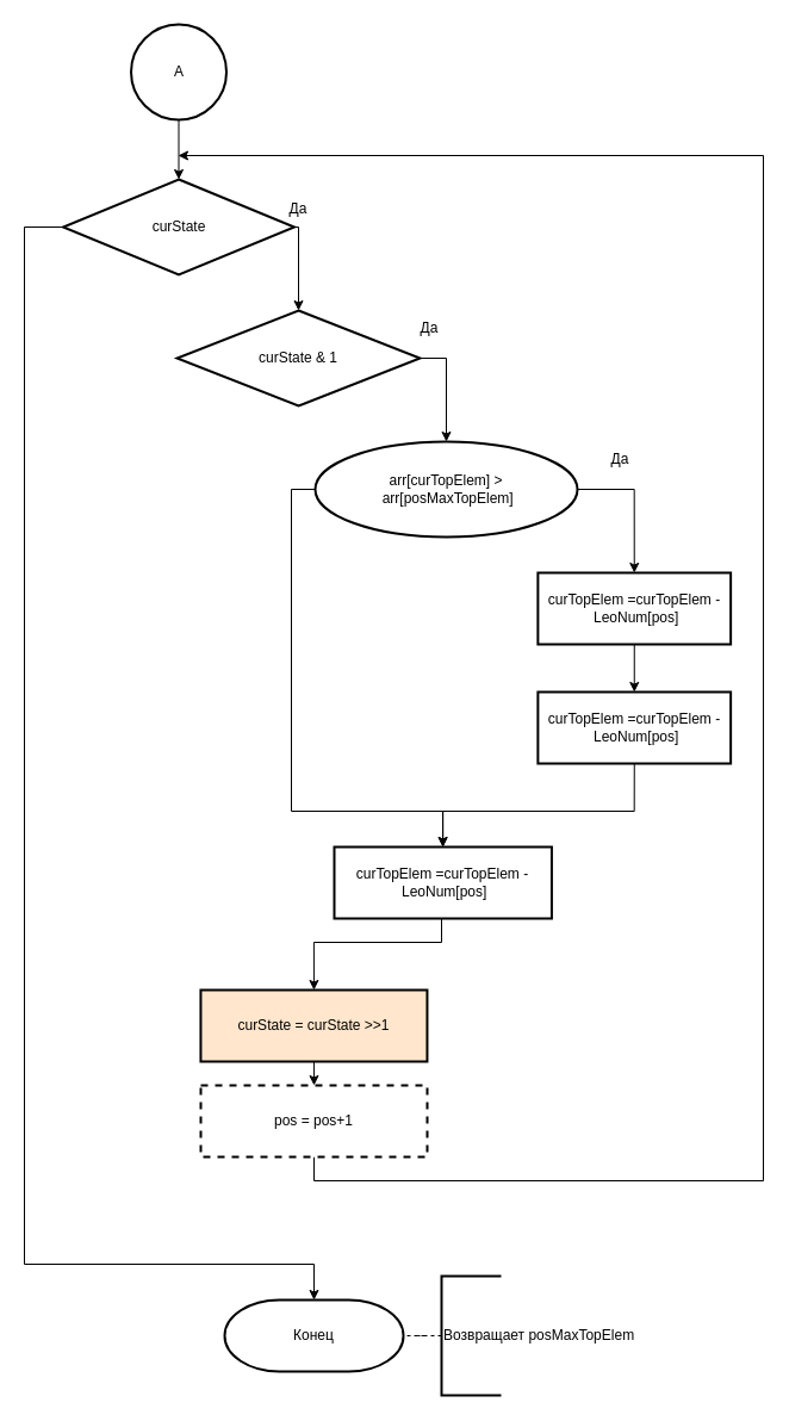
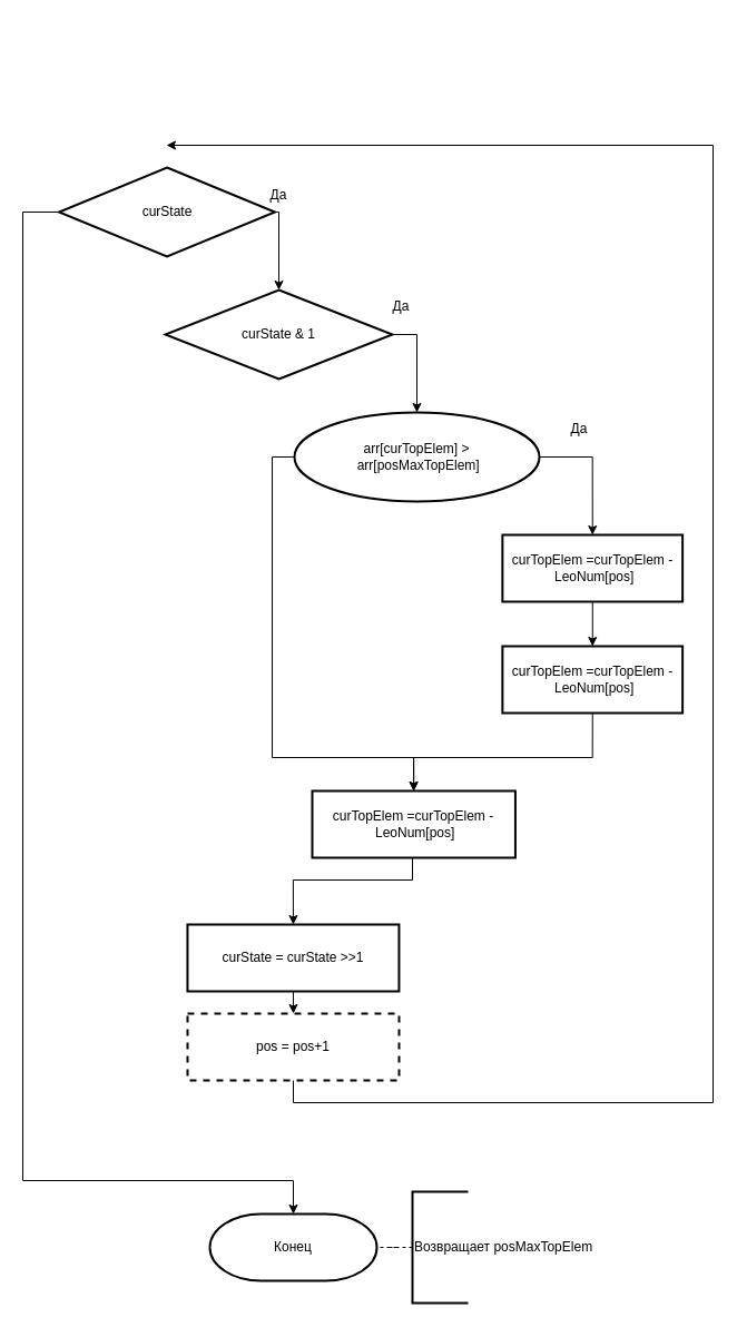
  <mxCell id="0" />
  <mxCell id="1" parent="0" />
  <mxCell id="2" value="Конец" style="strokeWidth=2;html=1;shape=mxgraph.flowchart.terminator;whiteSpace=wrap;" parent="1" vertex="1"><mxGeometry x="188" y="1090" width="150" height="60" as="geometry" /></mxCell>
- <mxCell id="3" style="edgeStyle=orthogonalEdgeStyle;rounded=0;orthogonalLoop=1;jettySize=auto;html=1;entryX=0.5;entryY=0;entryDx=0;entryDy=0;" parent="1" source="4" target="24" edge="1"><mxGeometry relative="1" as="geometry" /></mxCell>
- <mxCell id="4" value="А" style="ellipse;whiteSpace=wrap;html=1;aspect=fixed;strokeWidth=2;" parent="1" vertex="1"><mxGeometry x="109.51" y="20" width="80" height="80" as="geometry" /></mxCell>
  <mxCell id="5" style="edgeStyle=orthogonalEdgeStyle;rounded=0;orthogonalLoop=1;jettySize=auto;html=1;exitX=1;exitY=0.5;exitDx=0;exitDy=0;entryX=0.5;entryY=0;entryDx=0;entryDy=0;" parent="1" source="6" target="15" edge="1"><mxGeometry relative="1" as="geometry" /></mxCell>
  <mxCell id="6" value="curState &amp;amp; 1" style="rhombus;whiteSpace=wrap;html=1;strokeWidth=2;" parent="1" vertex="1"><mxGeometry x="148.03" y="260" width="203.94" height="80" as="geometry" /></mxCell>
  <mxCell id="7" style="edgeStyle=orthogonalEdgeStyle;rounded=0;orthogonalLoop=1;jettySize=auto;html=1;exitX=0.5;exitY=1;exitDx=0;exitDy=0;entryX=0.5;entryY=0;entryDx=0;entryDy=0;" edge="1" parent="1" source="8" target="10"><mxGeometry relative="1" as="geometry" /></mxCell>
- <mxCell id="8" value="curState = curState &amp;gt;&amp;gt;1" style="rounded=0;whiteSpace=wrap;html=1;absoluteArcSize=1;arcSize=14;strokeWidth=2;fillColor=#ffe6cc;" parent="1" vertex="1"><mxGeometry x="167.94" y="830" width="190" height="60" as="geometry" /></mxCell>
+ <mxCell id="8" value="curState = curState &amp;gt;&amp;gt;1" style="rounded=0;whiteSpace=wrap;html=1;absoluteArcSize=1;arcSize=14;strokeWidth=2;" parent="1" vertex="1"><mxGeometry x="167.94" y="830" width="190" height="60" as="geometry" /></mxCell>
  <mxCell id="9" style="edgeStyle=orthogonalEdgeStyle;rounded=0;orthogonalLoop=1;jettySize=auto;html=1;exitX=0.5;exitY=1;exitDx=0;exitDy=0;" parent="1" source="10" edge="1"><mxGeometry relative="1" as="geometry"><Array as="points"><mxPoint x="263" y="990" /><mxPoint x="640" y="990" /><mxPoint x="640" y="130" /><mxPoint x="150" y="130" /></Array><mxPoint x="149" y="130" as="targetPoint" /></mxGeometry></mxCell>
  <mxCell id="10" value="pos =&amp;nbsp;pos+1" style="rounded=0;whiteSpace=wrap;html=1;absoluteArcSize=1;arcSize=14;strokeWidth=2;dashed=1;" parent="1" vertex="1"><mxGeometry x="168" y="910" width="190" height="60" as="geometry" /></mxCell>
  <mxCell id="11" style="edgeStyle=orthogonalEdgeStyle;rounded=0;orthogonalLoop=1;jettySize=auto;html=1;exitX=0.5;exitY=1;exitDx=0;exitDy=0;entryX=0.5;entryY=0;entryDx=0;entryDy=0;" parent="1" source="12" target="8" edge="1"><mxGeometry relative="1" as="geometry"><Array as="points"><mxPoint x="370" y="790" /><mxPoint x="263" y="790" /></Array></mxGeometry></mxCell>
  <mxCell id="12" value="curTopElem =curTopElem -&lt;br&gt;&amp;nbsp;LeoNum[pos]" style="rounded=0;whiteSpace=wrap;html=1;absoluteArcSize=1;arcSize=14;strokeWidth=2;" parent="1" vertex="1"><mxGeometry x="280" y="710" width="182.44" height="60" as="geometry" /></mxCell>
  <mxCell id="13" style="edgeStyle=orthogonalEdgeStyle;rounded=0;orthogonalLoop=1;jettySize=auto;html=1;exitX=1;exitY=0.5;exitDx=0;exitDy=0;entryX=0.5;entryY=0;entryDx=0;entryDy=0;" parent="1" source="15" target="17" edge="1"><mxGeometry relative="1" as="geometry" /></mxCell>
  <mxCell id="14" style="edgeStyle=orthogonalEdgeStyle;rounded=0;orthogonalLoop=1;jettySize=auto;html=1;exitX=0;exitY=0.5;exitDx=0;exitDy=0;entryX=0.5;entryY=0;entryDx=0;entryDy=0;" edge="1" parent="1" source="15" target="12"><mxGeometry relative="1" as="geometry"><Array as="points"><mxPoint x="244" y="410" /><mxPoint x="244" y="680" /><mxPoint x="371" y="680" /></Array></mxGeometry></mxCell>
  <mxCell id="15" value="arr[curTopElem] &amp;gt;&lt;br&gt;&amp;nbsp;arr[posMaxTopElem]" style="ellipse;whiteSpace=wrap;html=1;strokeWidth=2;" parent="1" vertex="1"><mxGeometry x="264" y="370" width="220" height="80" as="geometry" /></mxCell>
  <mxCell id="16" style="edgeStyle=orthogonalEdgeStyle;rounded=0;orthogonalLoop=1;jettySize=auto;html=1;exitX=0.5;exitY=1;exitDx=0;exitDy=0;entryX=0.5;entryY=0;entryDx=0;entryDy=0;" parent="1" source="17" target="19" edge="1"><mxGeometry relative="1" as="geometry" /></mxCell>
  <mxCell id="17" value="curTopElem =curTopElem -&lt;br&gt;&amp;nbsp;LeoNum[pos]" style="rounded=0;whiteSpace=wrap;html=1;absoluteArcSize=1;arcSize=14;strokeWidth=2;" parent="1" vertex="1"><mxGeometry x="450.87" y="480" width="161.75" height="60" as="geometry" /></mxCell>
  <mxCell id="18" style="edgeStyle=orthogonalEdgeStyle;rounded=0;orthogonalLoop=1;jettySize=auto;html=1;exitX=0.5;exitY=1;exitDx=0;exitDy=0;" edge="1" parent="1" source="19" target="12"><mxGeometry relative="1" as="geometry"><mxPoint x="540" y="700" as="targetPoint" /><Array as="points"><mxPoint x="532" y="680" /><mxPoint x="371" y="680" /></Array></mxGeometry></mxCell>
  <mxCell id="19" value="curTopElem =curTopElem -&lt;br&gt;&amp;nbsp;LeoNum[pos]" style="rounded=0;whiteSpace=wrap;html=1;absoluteArcSize=1;arcSize=14;strokeWidth=2;" parent="1" vertex="1"><mxGeometry x="450.87" y="580" width="161.75" height="60" as="geometry" /></mxCell>
  <mxCell id="20" value="Да" style="text;html=1;strokeColor=none;fillColor=none;align=center;verticalAlign=middle;whiteSpace=wrap;rounded=0;" parent="1" vertex="1"><mxGeometry x="329.75" y="260" width="60" height="30" as="geometry" /></mxCell>
  <mxCell id="21" value="Да" style="text;html=1;strokeColor=none;fillColor=none;align=center;verticalAlign=middle;whiteSpace=wrap;rounded=0;" parent="1" vertex="1"><mxGeometry x="490" y="370" width="60" height="30" as="geometry" /></mxCell>
  <mxCell id="22" style="edgeStyle=orthogonalEdgeStyle;rounded=0;orthogonalLoop=1;jettySize=auto;html=1;exitX=1;exitY=0.5;exitDx=0;exitDy=0;entryX=0.5;entryY=0;entryDx=0;entryDy=0;" parent="1" source="24" target="6" edge="1"><mxGeometry relative="1" as="geometry"><Array as="points"><mxPoint x="250" y="190" /></Array></mxGeometry></mxCell>
  <mxCell id="23" style="edgeStyle=orthogonalEdgeStyle;rounded=0;orthogonalLoop=1;jettySize=auto;html=1;exitX=0;exitY=0.5;exitDx=0;exitDy=0;entryX=0.5;entryY=0;entryDx=0;entryDy=0;entryPerimeter=0;" parent="1" source="24" target="2" edge="1"><mxGeometry relative="1" as="geometry"><Array as="points"><mxPoint x="20" y="190" /><mxPoint x="20" y="1060" /><mxPoint x="263" y="1060" /></Array></mxGeometry></mxCell>
  <mxCell id="24" value="curState" style="rhombus;whiteSpace=wrap;html=1;strokeWidth=2;" parent="1" vertex="1"><mxGeometry x="52.51" y="150" width="194.01" height="80" as="geometry" /></mxCell>
  <mxCell id="25" value="Да" style="text;html=1;strokeColor=none;fillColor=none;align=center;verticalAlign=middle;whiteSpace=wrap;rounded=0;" parent="1" vertex="1"><mxGeometry x="220" y="160" width="60" height="30" as="geometry" /></mxCell>
  <mxCell id="26" style="edgeStyle=orthogonalEdgeStyle;rounded=0;orthogonalLoop=1;jettySize=auto;html=1;entryX=1;entryY=0.5;entryDx=0;entryDy=0;entryPerimeter=0;endArrow=none;endFill=0;dashed=1;" edge="1" parent="1" source="27" target="2"><mxGeometry relative="1" as="geometry" /></mxCell>
  <mxCell id="27" value="Возвращает&amp;nbsp;posMaxTopElem" style="strokeWidth=2;html=1;shape=mxgraph.flowchart.annotation_1;align=left;pointerEvents=1;" vertex="1" parent="1"><mxGeometry x="370" y="1070" width="50" height="100" as="geometry" /></mxCell>
